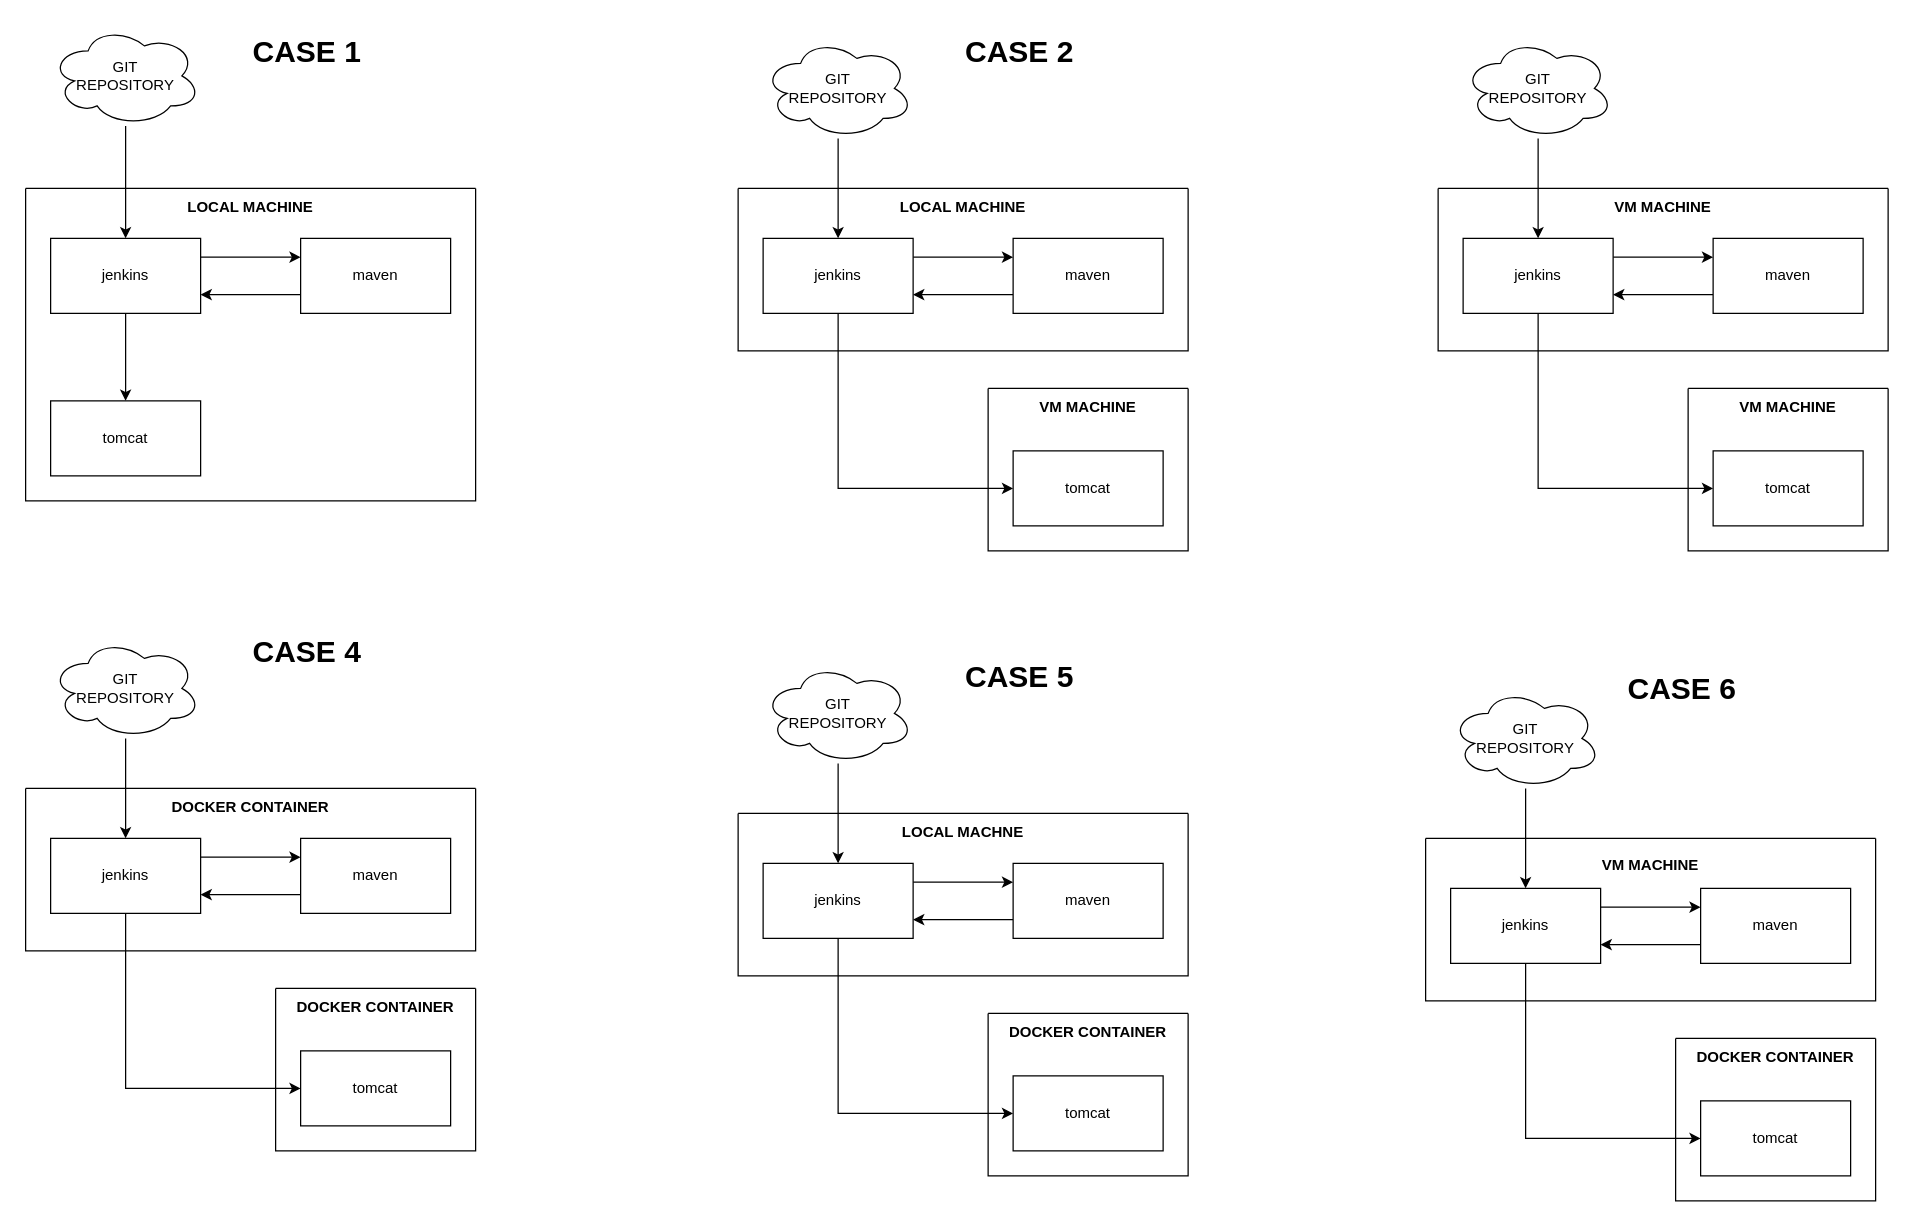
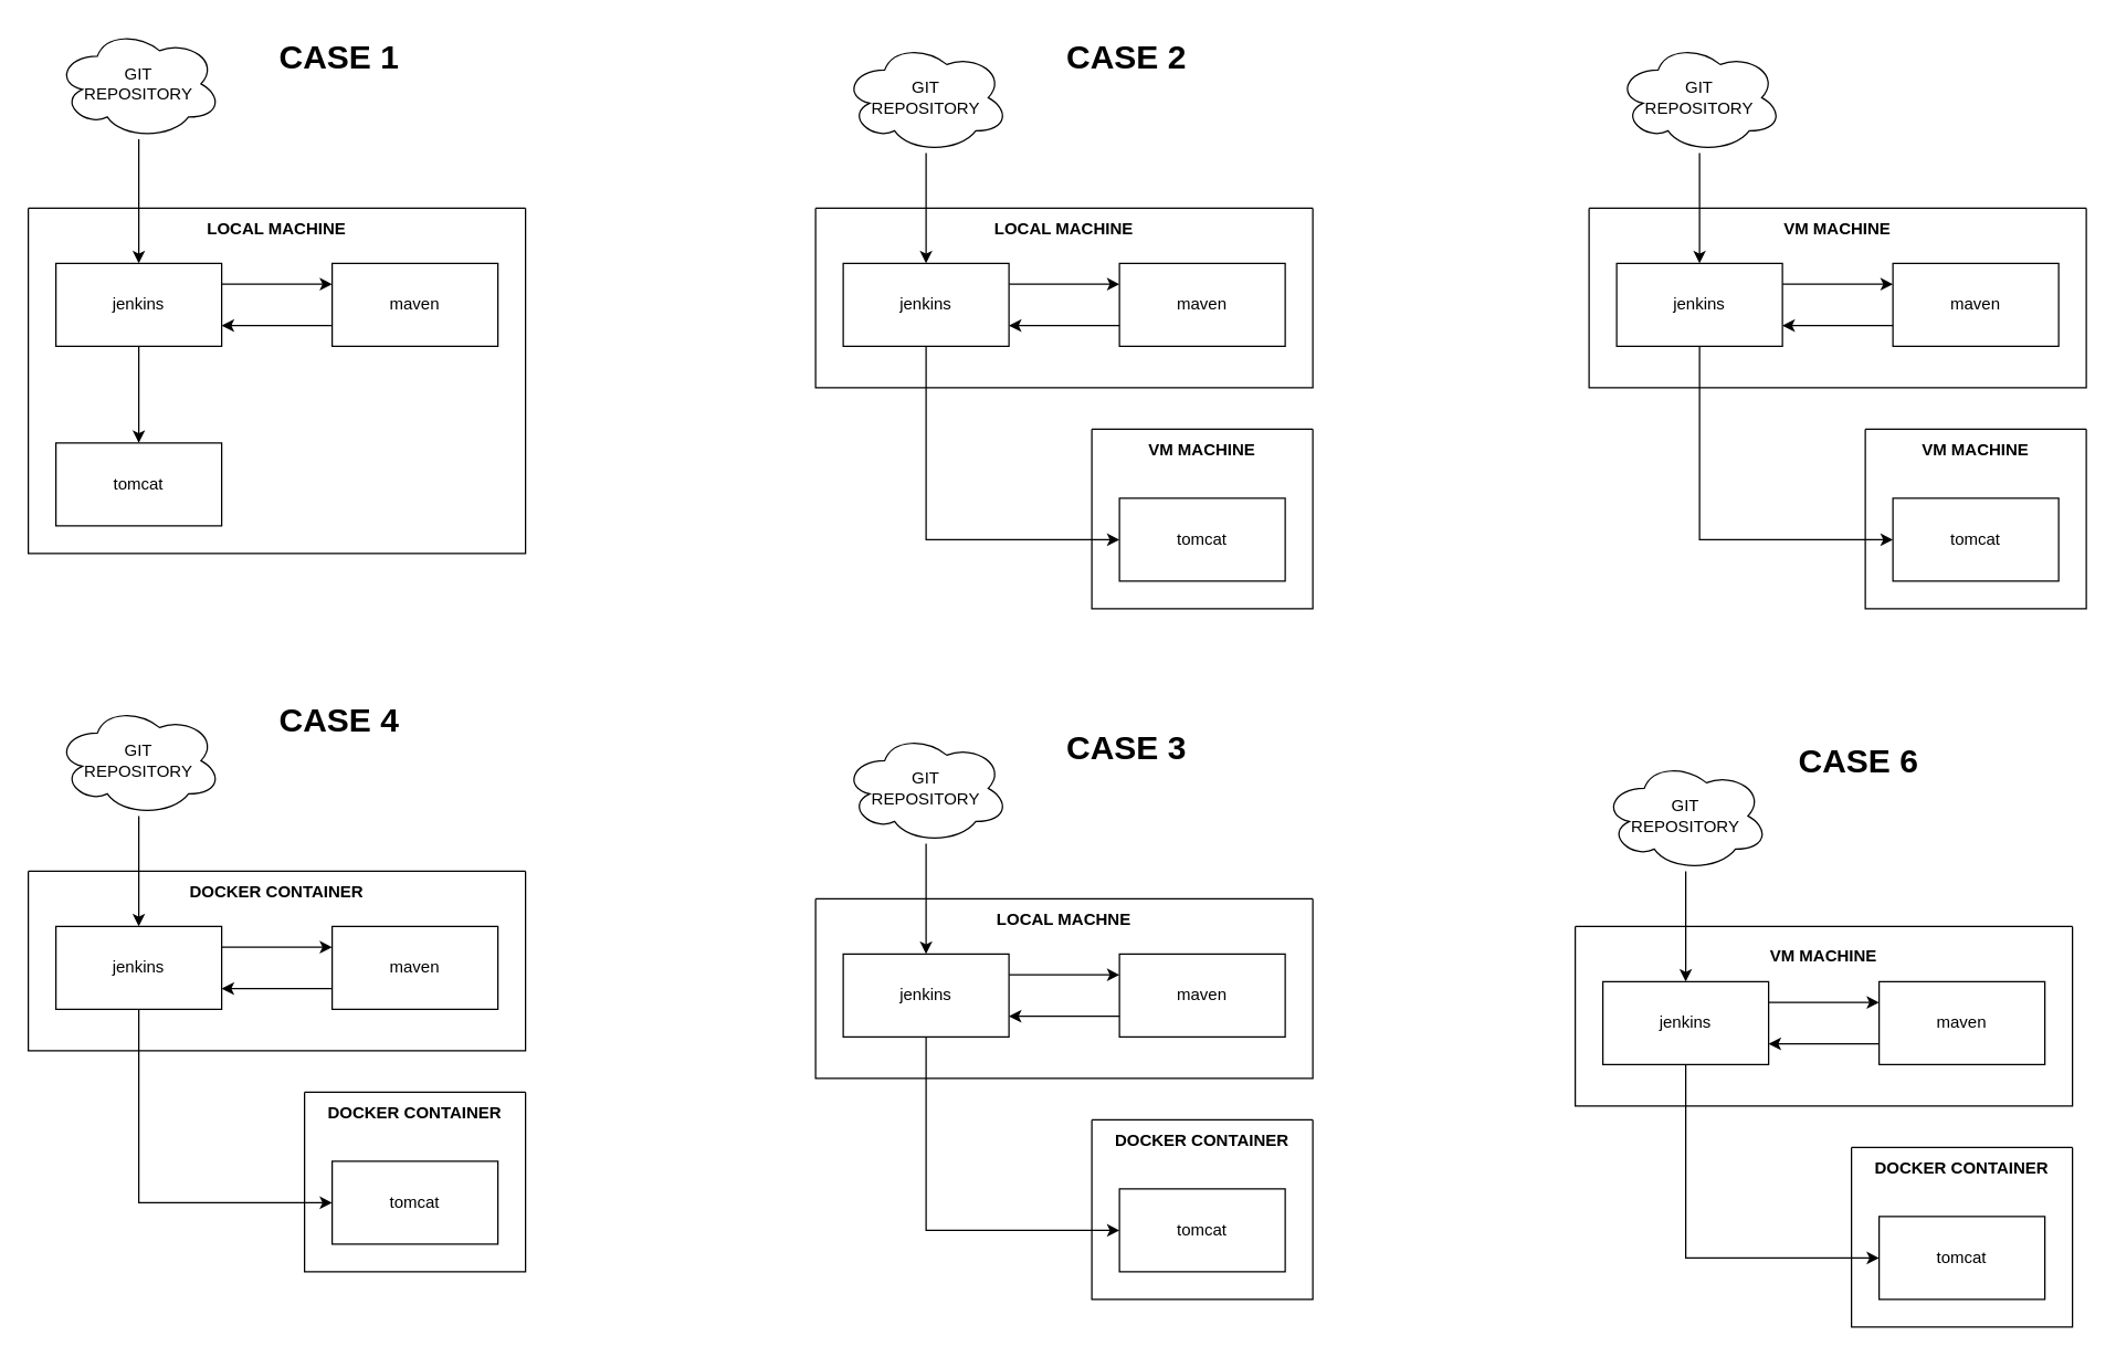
  <mxCell id="0" />
  <mxCell id="1" parent="0" />
  <mxCell id="2" value="&#10;&#10;&#10;LOCAL MACHINE&#10;" style="swimlane;startSize=0;" vertex="1" parent="1"><mxGeometry x="20" y="150" width="360" height="250" as="geometry" /></mxCell>
  <mxCell id="3" value="" style="edgeStyle=orthogonalEdgeStyle;rounded=0;orthogonalLoop=1;jettySize=auto;html=1;" edge="1" parent="2" source="5" target="8"><mxGeometry relative="1" as="geometry" /></mxCell>
  <mxCell id="4" style="edgeStyle=orthogonalEdgeStyle;rounded=0;orthogonalLoop=1;jettySize=auto;html=1;entryX=0;entryY=0.25;entryDx=0;entryDy=0;exitX=1;exitY=0.25;exitDx=0;exitDy=0;" edge="1" parent="2" source="5" target="7"><mxGeometry relative="1" as="geometry" /></mxCell>
  <mxCell id="5" value="jenkins" style="rounded=0;whiteSpace=wrap;html=1;" vertex="1" parent="2"><mxGeometry x="20" y="40" width="120" height="60" as="geometry" /></mxCell>
  <mxCell id="6" style="edgeStyle=orthogonalEdgeStyle;rounded=0;orthogonalLoop=1;jettySize=auto;html=1;entryX=1;entryY=0.75;entryDx=0;entryDy=0;exitX=0;exitY=0.75;exitDx=0;exitDy=0;" edge="1" parent="2" source="7" target="5"><mxGeometry relative="1" as="geometry" /></mxCell>
  <mxCell id="7" value="maven" style="rounded=0;whiteSpace=wrap;html=1;" vertex="1" parent="2"><mxGeometry x="220" y="40" width="120" height="60" as="geometry" /></mxCell>
  <mxCell id="8" value="tomcat" style="rounded=0;whiteSpace=wrap;html=1;" vertex="1" parent="2"><mxGeometry x="20" y="170" width="120" height="60" as="geometry" /></mxCell>
  <mxCell id="9" style="edgeStyle=orthogonalEdgeStyle;rounded=0;orthogonalLoop=1;jettySize=auto;html=1;" edge="1" parent="1" source="10" target="5"><mxGeometry relative="1" as="geometry" /></mxCell>
  <mxCell id="10" value="&lt;div&gt;GIT&lt;/div&gt;&lt;div&gt;REPOSITORY&lt;/div&gt;" style="ellipse;shape=cloud;whiteSpace=wrap;html=1;" vertex="1" parent="1"><mxGeometry x="40" y="20" width="120" height="80" as="geometry" /></mxCell>
  <mxCell id="11" value="&lt;h1 style=&quot;margin-top: 0px;&quot;&gt;CASE 1&lt;br&gt;&lt;/h1&gt;" style="text;html=1;whiteSpace=wrap;overflow=hidden;rounded=0;" vertex="1" parent="1"><mxGeometry x="200" y="20" width="180" height="120" as="geometry" /></mxCell>
  <mxCell id="12" value="&lt;h1 style=&quot;margin-top: 0px;&quot;&gt;CASE 2&lt;br&gt;&lt;/h1&gt;&lt;p&gt;&lt;br&gt;&lt;/p&gt;" style="text;html=1;whiteSpace=wrap;overflow=hidden;rounded=0;" vertex="1" parent="1"><mxGeometry x="770" y="20" width="180" height="120" as="geometry" /></mxCell>
  <mxCell id="13" value="&#10;&#10;&#10;LOCAL MACHINE&#10;" style="swimlane;startSize=0;" vertex="1" parent="1"><mxGeometry x="590" y="150" width="360" height="130" as="geometry" /></mxCell>
  <mxCell id="14" style="edgeStyle=orthogonalEdgeStyle;rounded=0;orthogonalLoop=1;jettySize=auto;html=1;entryX=0;entryY=0.25;entryDx=0;entryDy=0;exitX=1;exitY=0.25;exitDx=0;exitDy=0;" edge="1" parent="13" source="15" target="17"><mxGeometry relative="1" as="geometry" /></mxCell>
  <mxCell id="15" value="jenkins" style="rounded=0;whiteSpace=wrap;html=1;" vertex="1" parent="13"><mxGeometry x="20" y="40" width="120" height="60" as="geometry" /></mxCell>
  <mxCell id="16" style="edgeStyle=orthogonalEdgeStyle;rounded=0;orthogonalLoop=1;jettySize=auto;html=1;entryX=1;entryY=0.75;entryDx=0;entryDy=0;exitX=0;exitY=0.75;exitDx=0;exitDy=0;" edge="1" parent="13" source="17" target="15"><mxGeometry relative="1" as="geometry" /></mxCell>
  <mxCell id="17" value="maven" style="rounded=0;whiteSpace=wrap;html=1;" vertex="1" parent="13"><mxGeometry x="220" y="40" width="120" height="60" as="geometry" /></mxCell>
  <mxCell id="18" style="edgeStyle=orthogonalEdgeStyle;rounded=0;orthogonalLoop=1;jettySize=auto;html=1;" edge="1" parent="1" source="19" target="15"><mxGeometry relative="1" as="geometry" /></mxCell>
  <mxCell id="19" value="&lt;div&gt;GIT&lt;/div&gt;&lt;div&gt;REPOSITORY&lt;/div&gt;" style="ellipse;shape=cloud;whiteSpace=wrap;html=1;" vertex="1" parent="1"><mxGeometry x="610" y="30" width="120" height="80" as="geometry" /></mxCell>
  <mxCell id="20" value="&#10;&#10;VM MACHINE" style="swimlane;startSize=0;" vertex="1" parent="1"><mxGeometry x="790" y="310" width="160" height="130" as="geometry" /></mxCell>
  <mxCell id="21" value="tomcat" style="rounded=0;whiteSpace=wrap;html=1;" vertex="1" parent="20"><mxGeometry x="20" y="50" width="120" height="60" as="geometry" /></mxCell>
  <mxCell id="22" value="" style="edgeStyle=orthogonalEdgeStyle;rounded=0;orthogonalLoop=1;jettySize=auto;html=1;exitX=0.5;exitY=1;exitDx=0;exitDy=0;entryX=0;entryY=0.5;entryDx=0;entryDy=0;" edge="1" parent="1" source="15" target="21"><mxGeometry relative="1" as="geometry" /></mxCell>
  <mxCell id="23" value="&#10;&#10;&#10;VM MACHINE&#10;" style="swimlane;startSize=0;" vertex="1" parent="1"><mxGeometry x="1150" y="150" width="360" height="130" as="geometry" /></mxCell>
  <mxCell id="24" style="edgeStyle=orthogonalEdgeStyle;rounded=0;orthogonalLoop=1;jettySize=auto;html=1;entryX=0;entryY=0.25;entryDx=0;entryDy=0;exitX=1;exitY=0.25;exitDx=0;exitDy=0;" edge="1" parent="23" source="25" target="27"><mxGeometry relative="1" as="geometry" /></mxCell>
  <mxCell id="25" value="jenkins" style="rounded=0;whiteSpace=wrap;html=1;" vertex="1" parent="23"><mxGeometry x="20" y="40" width="120" height="60" as="geometry" /></mxCell>
  <mxCell id="26" style="edgeStyle=orthogonalEdgeStyle;rounded=0;orthogonalLoop=1;jettySize=auto;html=1;entryX=1;entryY=0.75;entryDx=0;entryDy=0;exitX=0;exitY=0.75;exitDx=0;exitDy=0;" edge="1" parent="23" source="27" target="25"><mxGeometry relative="1" as="geometry" /></mxCell>
  <mxCell id="27" value="maven" style="rounded=0;whiteSpace=wrap;html=1;" vertex="1" parent="23"><mxGeometry x="220" y="40" width="120" height="60" as="geometry" /></mxCell>
  <mxCell id="28" style="edgeStyle=orthogonalEdgeStyle;rounded=0;orthogonalLoop=1;jettySize=auto;html=1;" edge="1" parent="1" source="29" target="25"><mxGeometry relative="1" as="geometry" /></mxCell>
  <mxCell id="29" value="&lt;div&gt;GIT&lt;/div&gt;&lt;div&gt;REPOSITORY&lt;/div&gt;" style="ellipse;shape=cloud;whiteSpace=wrap;html=1;" vertex="1" parent="1"><mxGeometry x="1170" y="30" width="120" height="80" as="geometry" /></mxCell>
  <mxCell id="30" value="&#10;&#10;VM MACHINE" style="swimlane;startSize=0;" vertex="1" parent="1"><mxGeometry x="1350" y="310" width="160" height="130" as="geometry" /></mxCell>
  <mxCell id="31" value="tomcat" style="rounded=0;whiteSpace=wrap;html=1;" vertex="1" parent="30"><mxGeometry x="20" y="50" width="120" height="60" as="geometry" /></mxCell>
  <mxCell id="32" value="" style="edgeStyle=orthogonalEdgeStyle;rounded=0;orthogonalLoop=1;jettySize=auto;html=1;exitX=0.5;exitY=1;exitDx=0;exitDy=0;entryX=0;entryY=0.5;entryDx=0;entryDy=0;" edge="1" parent="1" source="25" target="31"><mxGeometry relative="1" as="geometry" /></mxCell>
  <mxCell id="33" value="&lt;h1 style=&quot;margin-top: 0px;&quot;&gt;CASE 4&lt;br&gt;&lt;/h1&gt;&lt;p&gt;&lt;br&gt;&lt;/p&gt;" style="text;html=1;whiteSpace=wrap;overflow=hidden;rounded=0;" vertex="1" parent="1"><mxGeometry x="200" y="500" width="180" height="120" as="geometry" /></mxCell>
  <mxCell id="34" value="&#10;&#10;DOCKER CONTAINER" style="swimlane;startSize=0;" vertex="1" parent="1"><mxGeometry x="20" y="630" width="360" height="130" as="geometry" /></mxCell>
  <mxCell id="35" style="edgeStyle=orthogonalEdgeStyle;rounded=0;orthogonalLoop=1;jettySize=auto;html=1;entryX=0;entryY=0.25;entryDx=0;entryDy=0;exitX=1;exitY=0.25;exitDx=0;exitDy=0;" edge="1" parent="34" source="36" target="38"><mxGeometry relative="1" as="geometry" /></mxCell>
  <mxCell id="36" value="jenkins" style="rounded=0;whiteSpace=wrap;html=1;" vertex="1" parent="34"><mxGeometry x="20" y="40" width="120" height="60" as="geometry" /></mxCell>
  <mxCell id="37" style="edgeStyle=orthogonalEdgeStyle;rounded=0;orthogonalLoop=1;jettySize=auto;html=1;entryX=1;entryY=0.75;entryDx=0;entryDy=0;exitX=0;exitY=0.75;exitDx=0;exitDy=0;" edge="1" parent="34" source="38" target="36"><mxGeometry relative="1" as="geometry" /></mxCell>
  <mxCell id="38" value="maven" style="rounded=0;whiteSpace=wrap;html=1;" vertex="1" parent="34"><mxGeometry x="220" y="40" width="120" height="60" as="geometry" /></mxCell>
  <mxCell id="39" style="edgeStyle=orthogonalEdgeStyle;rounded=0;orthogonalLoop=1;jettySize=auto;html=1;" edge="1" parent="1" source="40" target="36"><mxGeometry relative="1" as="geometry" /></mxCell>
  <mxCell id="40" value="&lt;div&gt;GIT&lt;/div&gt;&lt;div&gt;REPOSITORY&lt;/div&gt;" style="ellipse;shape=cloud;whiteSpace=wrap;html=1;" vertex="1" parent="1"><mxGeometry x="40" y="510" width="120" height="80" as="geometry" /></mxCell>
  <mxCell id="41" value="&#10;&#10;DOCKER CONTAINER" style="swimlane;startSize=0;" vertex="1" parent="1"><mxGeometry x="220" y="790" width="160" height="130" as="geometry" /></mxCell>
  <mxCell id="42" value="tomcat" style="rounded=0;whiteSpace=wrap;html=1;" vertex="1" parent="41"><mxGeometry x="20" y="50" width="120" height="60" as="geometry" /></mxCell>
  <mxCell id="43" value="" style="edgeStyle=orthogonalEdgeStyle;rounded=0;orthogonalLoop=1;jettySize=auto;html=1;exitX=0.5;exitY=1;exitDx=0;exitDy=0;entryX=0;entryY=0.5;entryDx=0;entryDy=0;" edge="1" parent="1" source="36" target="42"><mxGeometry relative="1" as="geometry" /></mxCell>
- <mxCell id="44" value="&lt;h1 style=&quot;margin-top: 0px;&quot;&gt;CASE 5&lt;br&gt;&lt;/h1&gt;" style="text;html=1;whiteSpace=wrap;overflow=hidden;rounded=0;" vertex="1" parent="1"><mxGeometry x="770" y="520" width="180" height="120" as="geometry" /></mxCell>
+ <mxCell id="44" value="&lt;h1 style=&quot;margin-top: 0px;&quot;&gt;CASE 3&lt;br&gt;&lt;/h1&gt;" style="text;html=1;whiteSpace=wrap;overflow=hidden;rounded=0;" vertex="1" parent="1"><mxGeometry x="770" y="520" width="180" height="120" as="geometry" /></mxCell>
  <mxCell id="45" value="&#10;&#10;LOCAL MACHNE" style="swimlane;startSize=0;" vertex="1" parent="1"><mxGeometry x="590" y="650" width="360" height="130" as="geometry" /></mxCell>
  <mxCell id="46" style="edgeStyle=orthogonalEdgeStyle;rounded=0;orthogonalLoop=1;jettySize=auto;html=1;entryX=0;entryY=0.25;entryDx=0;entryDy=0;exitX=1;exitY=0.25;exitDx=0;exitDy=0;" edge="1" parent="45" source="47" target="49"><mxGeometry relative="1" as="geometry" /></mxCell>
  <mxCell id="47" value="jenkins" style="rounded=0;whiteSpace=wrap;html=1;" vertex="1" parent="45"><mxGeometry x="20" y="40" width="120" height="60" as="geometry" /></mxCell>
  <mxCell id="48" style="edgeStyle=orthogonalEdgeStyle;rounded=0;orthogonalLoop=1;jettySize=auto;html=1;entryX=1;entryY=0.75;entryDx=0;entryDy=0;exitX=0;exitY=0.75;exitDx=0;exitDy=0;" edge="1" parent="45" source="49" target="47"><mxGeometry relative="1" as="geometry" /></mxCell>
  <mxCell id="49" value="maven" style="rounded=0;whiteSpace=wrap;html=1;" vertex="1" parent="45"><mxGeometry x="220" y="40" width="120" height="60" as="geometry" /></mxCell>
  <mxCell id="50" style="edgeStyle=orthogonalEdgeStyle;rounded=0;orthogonalLoop=1;jettySize=auto;html=1;" edge="1" parent="1" source="51" target="47"><mxGeometry relative="1" as="geometry" /></mxCell>
  <mxCell id="51" value="&lt;div&gt;GIT&lt;/div&gt;&lt;div&gt;REPOSITORY&lt;/div&gt;" style="ellipse;shape=cloud;whiteSpace=wrap;html=1;" vertex="1" parent="1"><mxGeometry x="610" y="530" width="120" height="80" as="geometry" /></mxCell>
  <mxCell id="52" value="&#10;&#10;DOCKER CONTAINER" style="swimlane;startSize=0;" vertex="1" parent="1"><mxGeometry x="790" y="810" width="160" height="130" as="geometry" /></mxCell>
  <mxCell id="53" value="tomcat" style="rounded=0;whiteSpace=wrap;html=1;" vertex="1" parent="52"><mxGeometry x="20" y="50" width="120" height="60" as="geometry" /></mxCell>
  <mxCell id="54" value="" style="edgeStyle=orthogonalEdgeStyle;rounded=0;orthogonalLoop=1;jettySize=auto;html=1;exitX=0.5;exitY=1;exitDx=0;exitDy=0;entryX=0;entryY=0.5;entryDx=0;entryDy=0;" edge="1" parent="1" source="47" target="53"><mxGeometry relative="1" as="geometry" /></mxCell>
  <mxCell id="55" value="&lt;h1 style=&quot;margin-top: 0px;&quot;&gt;CASE 6&lt;br&gt;&lt;/h1&gt;&lt;p&gt;&lt;br&gt;&lt;/p&gt;" style="text;html=1;whiteSpace=wrap;overflow=hidden;rounded=0;" vertex="1" parent="1"><mxGeometry x="1300" y="530" width="180" height="120" as="geometry" /></mxCell>
  <mxCell id="56" value="&#10;&#10;&#10;VM MACHINE" style="swimlane;startSize=0;" vertex="1" parent="1"><mxGeometry x="1140" y="670" width="360" height="130" as="geometry" /></mxCell>
  <mxCell id="57" style="edgeStyle=orthogonalEdgeStyle;rounded=0;orthogonalLoop=1;jettySize=auto;html=1;entryX=0;entryY=0.25;entryDx=0;entryDy=0;exitX=1;exitY=0.25;exitDx=0;exitDy=0;" edge="1" parent="56" source="58" target="60"><mxGeometry relative="1" as="geometry" /></mxCell>
  <mxCell id="58" value="jenkins" style="rounded=0;whiteSpace=wrap;html=1;" vertex="1" parent="56"><mxGeometry x="20" y="40" width="120" height="60" as="geometry" /></mxCell>
  <mxCell id="59" style="edgeStyle=orthogonalEdgeStyle;rounded=0;orthogonalLoop=1;jettySize=auto;html=1;entryX=1;entryY=0.75;entryDx=0;entryDy=0;exitX=0;exitY=0.75;exitDx=0;exitDy=0;" edge="1" parent="56" source="60" target="58"><mxGeometry relative="1" as="geometry" /></mxCell>
  <mxCell id="60" value="maven" style="rounded=0;whiteSpace=wrap;html=1;" vertex="1" parent="56"><mxGeometry x="220" y="40" width="120" height="60" as="geometry" /></mxCell>
  <mxCell id="61" style="edgeStyle=orthogonalEdgeStyle;rounded=0;orthogonalLoop=1;jettySize=auto;html=1;" edge="1" parent="1" source="62" target="58"><mxGeometry relative="1" as="geometry" /></mxCell>
  <mxCell id="62" value="&lt;div&gt;GIT&lt;/div&gt;&lt;div&gt;REPOSITORY&lt;/div&gt;" style="ellipse;shape=cloud;whiteSpace=wrap;html=1;" vertex="1" parent="1"><mxGeometry x="1160" y="550" width="120" height="80" as="geometry" /></mxCell>
  <mxCell id="63" value="&#10;&#10;DOCKER CONTAINER" style="swimlane;startSize=0;" vertex="1" parent="1"><mxGeometry x="1340" y="830" width="160" height="130" as="geometry" /></mxCell>
  <mxCell id="64" value="tomcat" style="rounded=0;whiteSpace=wrap;html=1;" vertex="1" parent="63"><mxGeometry x="20" y="50" width="120" height="60" as="geometry" /></mxCell>
  <mxCell id="65" value="" style="edgeStyle=orthogonalEdgeStyle;rounded=0;orthogonalLoop=1;jettySize=auto;html=1;exitX=0.5;exitY=1;exitDx=0;exitDy=0;entryX=0;entryY=0.5;entryDx=0;entryDy=0;" edge="1" parent="1" source="58" target="64"><mxGeometry relative="1" as="geometry" /></mxCell>
